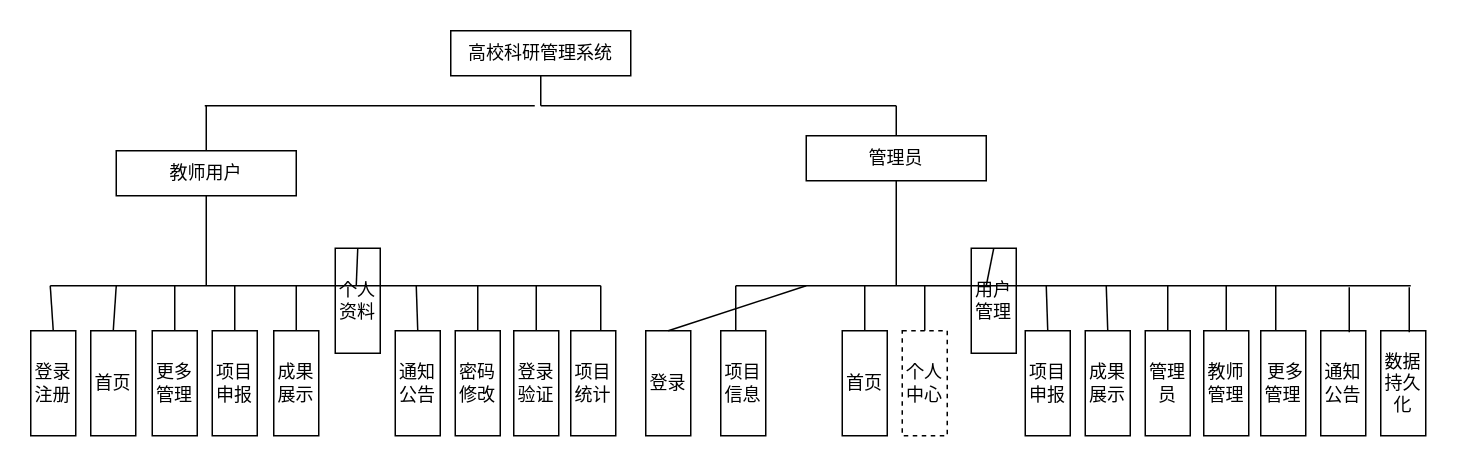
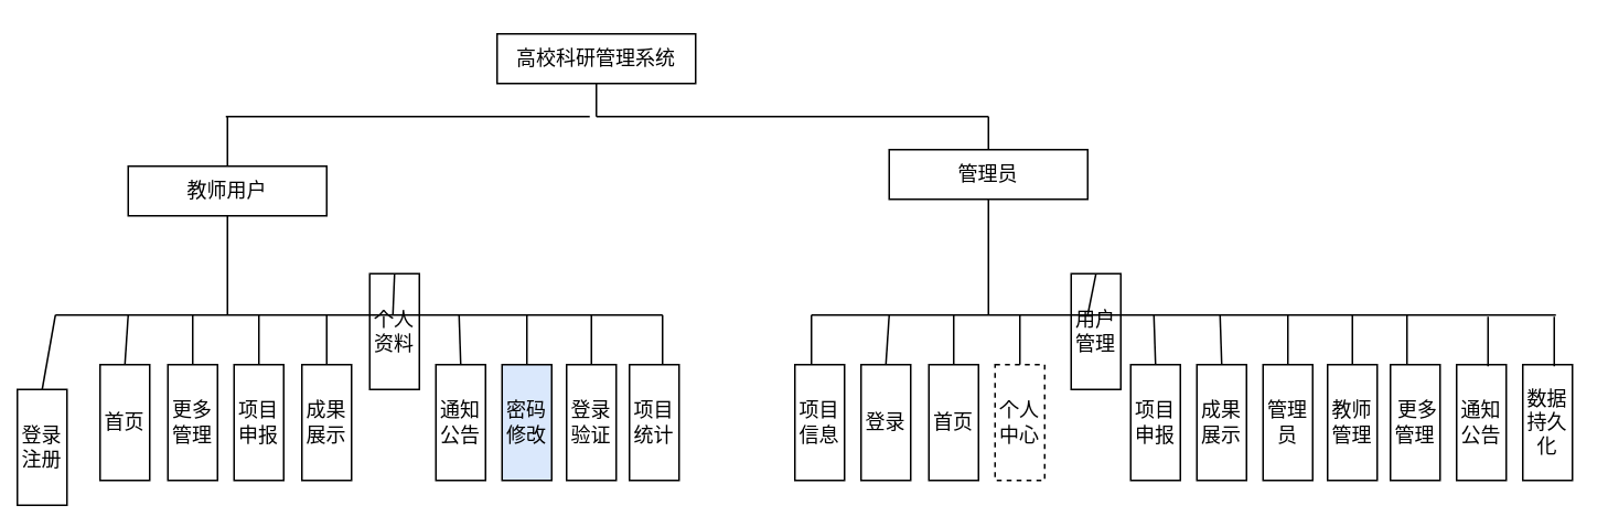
  <mxCell id="0" />
  <mxCell id="1" parent="0" />
  <mxCell id="2" value="高校科研管理系统" style="rounded=0;whiteSpace=wrap;html=1;" vertex="1" parent="1"><mxGeometry x="300" y="20" width="120" height="30" as="geometry" /></mxCell>
  <mxCell id="3" value="" style="endArrow=none;html=1;rounded=0;" edge="1" parent="1" target="2"><mxGeometry width="50" height="50" relative="1" as="geometry"><mxPoint x="360" y="70" as="sourcePoint" /><mxPoint x="330" y="90" as="targetPoint" /></mxGeometry></mxCell>
  <mxCell id="4" value="" style="endArrow=none;html=1;rounded=0;" edge="1" parent="1" target="5"><mxGeometry width="50" height="50" relative="1" as="geometry"><mxPoint x="137" y="70" as="sourcePoint" /><mxPoint x="360" y="70" as="targetPoint" /></mxGeometry></mxCell>
  <mxCell id="5" value="教师用户" style="rounded=0;whiteSpace=wrap;html=1;" vertex="1" parent="1"><mxGeometry x="77" y="100" width="120" height="30" as="geometry" /></mxCell>
  <mxCell id="6" value="" style="endArrow=none;html=1;rounded=0;" edge="1" parent="1"><mxGeometry width="50" height="50" relative="1" as="geometry"><mxPoint x="136" y="70" as="sourcePoint" /><mxPoint x="356" y="70" as="targetPoint" /></mxGeometry></mxCell>
- <mxCell id="7" value="登录注册" style="rounded=0;whiteSpace=wrap;html=1;" vertex="1" parent="1"><mxGeometry x="20" y="220" width="30" height="70" as="geometry" /></mxCell>
+ <mxCell id="7" value="登录注册" style="rounded=0;whiteSpace=wrap;html=1;" vertex="1" parent="1"><mxGeometry x="10" y="235" width="30" height="70" as="geometry" /></mxCell>
  <mxCell id="8" value="" style="endArrow=none;html=1;rounded=0;exitX=0.5;exitY=1;exitDx=0;exitDy=0;" edge="1" parent="1" source="5"><mxGeometry width="50" height="50" relative="1" as="geometry"><mxPoint x="157" y="150" as="sourcePoint" /><mxPoint x="137" y="190" as="targetPoint" /></mxGeometry></mxCell>
  <mxCell id="9" value="首页" style="rounded=0;whiteSpace=wrap;html=1;" vertex="1" parent="1"><mxGeometry x="60" y="220" width="30" height="70" as="geometry" /></mxCell>
  <mxCell id="10" value="更多管理" style="rounded=0;whiteSpace=wrap;html=1;" vertex="1" parent="1"><mxGeometry x="101" y="220" width="30" height="70" as="geometry" /></mxCell>
  <mxCell id="11" value="项目申报" style="rounded=0;whiteSpace=wrap;html=1;" vertex="1" parent="1"><mxGeometry x="141" y="220" width="30" height="70" as="geometry" /></mxCell>
  <mxCell id="12" value="成果展示" style="rounded=0;whiteSpace=wrap;html=1;" vertex="1" parent="1"><mxGeometry x="182" y="220" width="30" height="70" as="geometry" /></mxCell>
  <mxCell id="13" value="个人资料" style="rounded=0;whiteSpace=wrap;html=1;" vertex="1" parent="1"><mxGeometry x="223" y="165" width="30" height="70" as="geometry" /></mxCell>
  <mxCell id="14" value="通知公告" style="rounded=0;whiteSpace=wrap;html=1;" vertex="1" parent="1"><mxGeometry x="263" y="220" width="30" height="70" as="geometry" /></mxCell>
- <mxCell id="15" value="密码修改" style="rounded=0;whiteSpace=wrap;html=1;" vertex="1" parent="1"><mxGeometry x="303" y="220" width="30" height="70" as="geometry" /></mxCell>
+ <mxCell id="15" value="密码修改" style="rounded=0;whiteSpace=wrap;html=1;fillColor=#dae8fc;" vertex="1" parent="1"><mxGeometry x="303" y="220" width="30" height="70" as="geometry" /></mxCell>
  <mxCell id="16" value="登录验证" style="rounded=0;whiteSpace=wrap;html=1;" vertex="1" parent="1"><mxGeometry x="342" y="220" width="30" height="70" as="geometry" /></mxCell>
  <mxCell id="17" value="" style="endArrow=none;html=1;rounded=0;" edge="1" parent="1"><mxGeometry width="50" height="50" relative="1" as="geometry"><mxPoint x="33" y="190" as="sourcePoint" /><mxPoint x="400" y="190" as="targetPoint" /><Array as="points"><mxPoint x="153" y="190" /></Array></mxGeometry></mxCell>
  <mxCell id="18" value="" style="endArrow=none;html=1;rounded=0;" edge="1" parent="1"><mxGeometry width="50" height="50" relative="1" as="geometry"><mxPoint x="357" y="190" as="sourcePoint" /><mxPoint x="357" y="220" as="targetPoint" /></mxGeometry></mxCell>
  <mxCell id="19" value="" style="endArrow=none;html=1;rounded=0;exitX=0.5;exitY=0;exitDx=0;exitDy=0;" edge="1" parent="1" source="7"><mxGeometry width="50" height="50" relative="1" as="geometry"><mxPoint x="30" y="220" as="sourcePoint" /><mxPoint x="33" y="190" as="targetPoint" /></mxGeometry></mxCell>
  <mxCell id="20" value="" style="endArrow=none;html=1;rounded=0;entryX=0.5;entryY=0;entryDx=0;entryDy=0;" edge="1" parent="1" target="9"><mxGeometry width="50" height="50" relative="1" as="geometry"><mxPoint x="77" y="190" as="sourcePoint" /><mxPoint x="127" y="120" as="targetPoint" /></mxGeometry></mxCell>
  <mxCell id="21" value="" style="endArrow=none;html=1;rounded=0;entryX=0.5;entryY=0;entryDx=0;entryDy=0;" edge="1" parent="1" target="10"><mxGeometry width="50" height="50" relative="1" as="geometry"><mxPoint x="116" y="190" as="sourcePoint" /><mxPoint x="127" y="120" as="targetPoint" /></mxGeometry></mxCell>
  <mxCell id="22" value="" style="endArrow=none;html=1;rounded=0;exitX=0.5;exitY=0;exitDx=0;exitDy=0;" edge="1" parent="1" source="11"><mxGeometry width="50" height="50" relative="1" as="geometry"><mxPoint x="167" y="170" as="sourcePoint" /><mxPoint x="156" y="190" as="targetPoint" /></mxGeometry></mxCell>
  <mxCell id="23" value="" style="endArrow=none;html=1;rounded=0;entryX=0.5;entryY=0;entryDx=0;entryDy=0;" edge="1" parent="1" target="12"><mxGeometry width="50" height="50" relative="1" as="geometry"><mxPoint x="197" y="190" as="sourcePoint" /><mxPoint x="217" y="120" as="targetPoint" /></mxGeometry></mxCell>
  <mxCell id="24" value="" style="endArrow=none;html=1;rounded=0;entryX=0.5;entryY=0;entryDx=0;entryDy=0;" edge="1" parent="1" target="13"><mxGeometry width="50" height="50" relative="1" as="geometry"><mxPoint x="237" y="190" as="sourcePoint" /><mxPoint x="217" y="120" as="targetPoint" /></mxGeometry></mxCell>
  <mxCell id="25" value="" style="endArrow=none;html=1;rounded=0;entryX=0.5;entryY=0;entryDx=0;entryDy=0;" edge="1" parent="1" target="14"><mxGeometry width="50" height="50" relative="1" as="geometry"><mxPoint x="277" y="190" as="sourcePoint" /><mxPoint x="217" y="120" as="targetPoint" /></mxGeometry></mxCell>
  <mxCell id="26" value="" style="endArrow=none;html=1;rounded=0;entryX=0.5;entryY=0;entryDx=0;entryDy=0;" edge="1" parent="1" target="15"><mxGeometry width="50" height="50" relative="1" as="geometry"><mxPoint x="318" y="190" as="sourcePoint" /><mxPoint x="217" y="120" as="targetPoint" /></mxGeometry></mxCell>
  <mxCell id="27" value="" style="endArrow=none;html=1;rounded=0;" edge="1" parent="1" target="28"><mxGeometry width="50" height="50" relative="1" as="geometry"><mxPoint x="597" y="70" as="sourcePoint" /><mxPoint x="767" y="70" as="targetPoint" /></mxGeometry></mxCell>
  <mxCell id="28" value="管理员" style="rounded=0;whiteSpace=wrap;html=1;" vertex="1" parent="1"><mxGeometry x="537" y="90" width="120" height="30" as="geometry" /></mxCell>
  <mxCell id="29" value="" style="endArrow=none;html=1;rounded=0;" edge="1" parent="1"><mxGeometry width="50" height="50" relative="1" as="geometry"><mxPoint x="597" y="70" as="sourcePoint" /><mxPoint x="360" y="70" as="targetPoint" /></mxGeometry></mxCell>
  <mxCell id="30" value="项目信息" style="rounded=0;whiteSpace=wrap;html=1;" vertex="1" parent="1"><mxGeometry x="480" y="220" width="30" height="70" as="geometry" /></mxCell>
  <mxCell id="31" value="" style="endArrow=none;html=1;rounded=0;exitX=0.5;exitY=1;exitDx=0;exitDy=0;" edge="1" parent="1" source="28"><mxGeometry width="50" height="50" relative="1" as="geometry"><mxPoint x="617" y="140" as="sourcePoint" /><mxPoint x="597" y="190" as="targetPoint" /></mxGeometry></mxCell>
- <mxCell id="32" value="登录" style="rounded=0;whiteSpace=wrap;html=1;" vertex="1" parent="1"><mxGeometry x="430" y="220" width="30" height="70" as="geometry" /></mxCell>
+ <mxCell id="32" value="登录" style="rounded=0;whiteSpace=wrap;html=1;" vertex="1" parent="1"><mxGeometry x="520" y="220" width="30" height="70" as="geometry" /></mxCell>
  <mxCell id="33" value="首页" style="rounded=0;whiteSpace=wrap;html=1;" vertex="1" parent="1"><mxGeometry x="561" y="220" width="30" height="70" as="geometry" /></mxCell>
  <mxCell id="34" value="个人中心" style="rounded=0;whiteSpace=wrap;html=1;dashed=1;" vertex="1" parent="1"><mxGeometry x="601" y="220" width="30" height="70" as="geometry" /></mxCell>
  <mxCell id="35" value="用户管理" style="rounded=0;whiteSpace=wrap;html=1;" vertex="1" parent="1"><mxGeometry x="647" y="165" width="30" height="70" as="geometry" /></mxCell>
  <mxCell id="36" value="项目申报" style="rounded=0;whiteSpace=wrap;html=1;" vertex="1" parent="1"><mxGeometry x="683" y="220" width="30" height="70" as="geometry" /></mxCell>
  <mxCell id="37" value="成果展示" style="rounded=0;whiteSpace=wrap;html=1;" vertex="1" parent="1"><mxGeometry x="723" y="220" width="30" height="70" as="geometry" /></mxCell>
  <mxCell id="38" value="管理员" style="rounded=0;whiteSpace=wrap;html=1;" vertex="1" parent="1"><mxGeometry x="763" y="220" width="30" height="70" as="geometry" /></mxCell>
  <mxCell id="39" value="教师管理" style="rounded=0;whiteSpace=wrap;html=1;" vertex="1" parent="1"><mxGeometry x="802" y="220" width="30" height="70" as="geometry" /></mxCell>
  <mxCell id="40" value="" style="endArrow=none;html=1;rounded=0;" edge="1" parent="1"><mxGeometry width="50" height="50" relative="1" as="geometry"><mxPoint x="490" y="190" as="sourcePoint" /><mxPoint x="940" y="190" as="targetPoint" /><Array as="points"><mxPoint x="617" y="190" /></Array></mxGeometry></mxCell>
  <mxCell id="41" value="" style="endArrow=none;html=1;rounded=0;" edge="1" parent="1"><mxGeometry width="50" height="50" relative="1" as="geometry"><mxPoint x="817" y="190" as="sourcePoint" /><mxPoint x="817" y="220" as="targetPoint" /></mxGeometry></mxCell>
  <mxCell id="42" value="" style="endArrow=none;html=1;rounded=0;" edge="1" parent="1"><mxGeometry width="50" height="50" relative="1" as="geometry"><mxPoint x="490" y="220" as="sourcePoint" /><mxPoint x="490" y="190" as="targetPoint" /></mxGeometry></mxCell>
  <mxCell id="43" value="" style="endArrow=none;html=1;rounded=0;entryX=0.5;entryY=0;entryDx=0;entryDy=0;" edge="1" parent="1" target="32"><mxGeometry width="50" height="50" relative="1" as="geometry"><mxPoint x="537" y="190" as="sourcePoint" /><mxPoint x="587" y="120" as="targetPoint" /></mxGeometry></mxCell>
  <mxCell id="44" value="" style="endArrow=none;html=1;rounded=0;entryX=0.5;entryY=0;entryDx=0;entryDy=0;" edge="1" parent="1" target="33"><mxGeometry width="50" height="50" relative="1" as="geometry"><mxPoint x="576" y="190" as="sourcePoint" /><mxPoint x="587" y="120" as="targetPoint" /></mxGeometry></mxCell>
  <mxCell id="45" value="" style="endArrow=none;html=1;rounded=0;exitX=0.5;exitY=0;exitDx=0;exitDy=0;" edge="1" parent="1" source="34"><mxGeometry width="50" height="50" relative="1" as="geometry"><mxPoint x="627" y="170" as="sourcePoint" /><mxPoint x="616" y="190" as="targetPoint" /></mxGeometry></mxCell>
  <mxCell id="46" value="" style="endArrow=none;html=1;rounded=0;entryX=0.5;entryY=0;entryDx=0;entryDy=0;" edge="1" parent="1" target="35"><mxGeometry width="50" height="50" relative="1" as="geometry"><mxPoint x="657" y="190" as="sourcePoint" /><mxPoint x="677" y="120" as="targetPoint" /></mxGeometry></mxCell>
  <mxCell id="47" value="" style="endArrow=none;html=1;rounded=0;entryX=0.5;entryY=0;entryDx=0;entryDy=0;" edge="1" parent="1" target="36"><mxGeometry width="50" height="50" relative="1" as="geometry"><mxPoint x="697" y="190" as="sourcePoint" /><mxPoint x="677" y="120" as="targetPoint" /></mxGeometry></mxCell>
  <mxCell id="48" value="" style="endArrow=none;html=1;rounded=0;entryX=0.5;entryY=0;entryDx=0;entryDy=0;" edge="1" parent="1" target="37"><mxGeometry width="50" height="50" relative="1" as="geometry"><mxPoint x="737" y="190" as="sourcePoint" /><mxPoint x="677" y="120" as="targetPoint" /></mxGeometry></mxCell>
  <mxCell id="49" value="" style="endArrow=none;html=1;rounded=0;entryX=0.5;entryY=0;entryDx=0;entryDy=0;" edge="1" parent="1" target="38"><mxGeometry width="50" height="50" relative="1" as="geometry"><mxPoint x="778" y="190" as="sourcePoint" /><mxPoint x="677" y="120" as="targetPoint" /></mxGeometry></mxCell>
  <mxCell id="50" value="&amp;nbsp;更多管理" style="rounded=0;whiteSpace=wrap;html=1;" vertex="1" parent="1"><mxGeometry x="840" y="220" width="30" height="70" as="geometry" /></mxCell>
  <mxCell id="51" value="通知公告" style="rounded=0;whiteSpace=wrap;html=1;" vertex="1" parent="1"><mxGeometry x="880" y="220" width="30" height="70" as="geometry" /></mxCell>
  <mxCell id="52" value="项目统计" style="rounded=0;whiteSpace=wrap;html=1;" vertex="1" parent="1"><mxGeometry x="380" y="220" width="30" height="70" as="geometry" /></mxCell>
  <mxCell id="53" value="" style="endArrow=none;html=1;rounded=0;" edge="1" parent="1"><mxGeometry width="50" height="50" relative="1" as="geometry"><mxPoint x="850" y="190" as="sourcePoint" /><mxPoint x="850" y="220" as="targetPoint" /><Array as="points"><mxPoint x="850" y="200" /></Array></mxGeometry></mxCell>
  <mxCell id="54" value="" style="endArrow=none;html=1;rounded=0;entryX=0.5;entryY=0;entryDx=0;entryDy=0;" edge="1" parent="1"><mxGeometry width="50" height="50" relative="1" as="geometry"><mxPoint x="400" y="190" as="sourcePoint" /><mxPoint x="400" y="220" as="targetPoint" /><Array as="points"><mxPoint x="400" y="200" /></Array></mxGeometry></mxCell>
  <mxCell id="55" value="" style="endArrow=none;html=1;rounded=0;" edge="1" parent="1"><mxGeometry width="50" height="50" relative="1" as="geometry"><mxPoint x="899" y="191" as="sourcePoint" /><mxPoint x="899" y="221" as="targetPoint" /><Array as="points"><mxPoint x="899" y="201" /></Array></mxGeometry></mxCell>
  <mxCell id="56" value="数据持久化" style="rounded=0;whiteSpace=wrap;html=1;" vertex="1" parent="1"><mxGeometry x="920" y="220" width="30" height="70" as="geometry" /></mxCell>
  <mxCell id="57" value="" style="endArrow=none;html=1;rounded=0;" edge="1" parent="1"><mxGeometry width="50" height="50" relative="1" as="geometry"><mxPoint x="939" y="191" as="sourcePoint" /><mxPoint x="939" y="221" as="targetPoint" /><Array as="points"><mxPoint x="939" y="201" /></Array></mxGeometry></mxCell>
